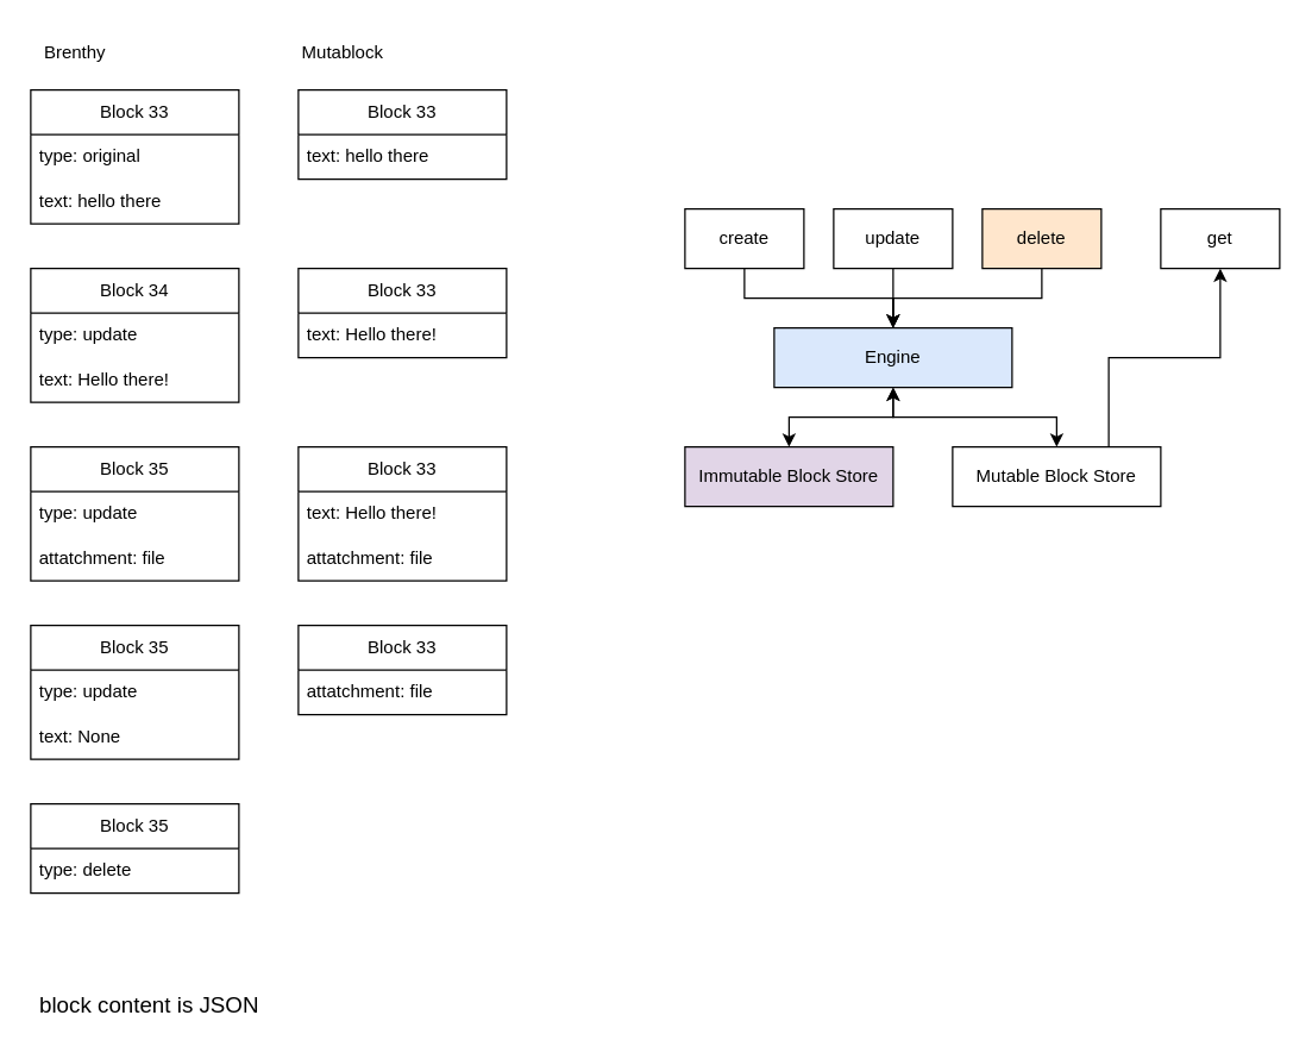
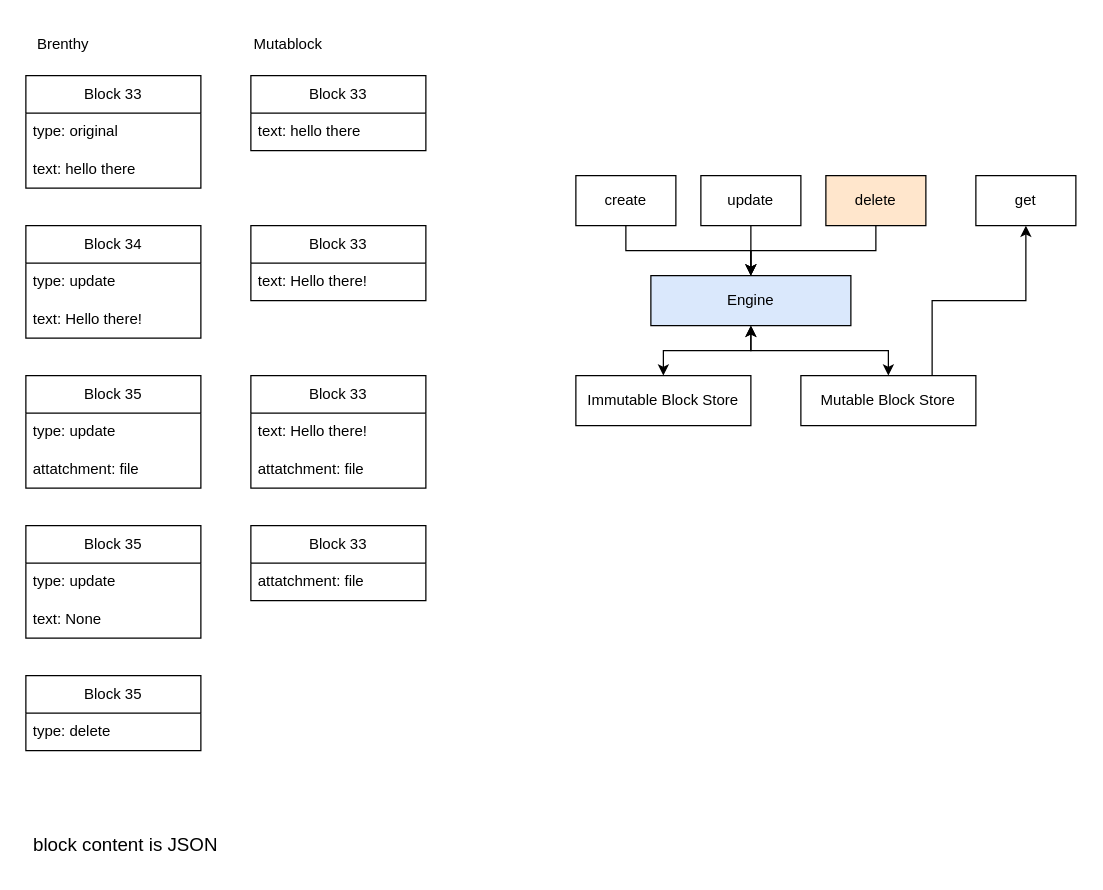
  <mxCell id="0" />
  <mxCell id="1" parent="0" />
  <mxCell id="2" value="Block 33" style="swimlane;fontStyle=0;childLayout=stackLayout;horizontal=1;startSize=30;horizontalStack=0;resizeParent=1;resizeParentMax=0;resizeLast=0;collapsible=0;marginBottom=0;whiteSpace=wrap;html=1;swimlaneLine=1;dropTarget=1;container=1;" vertex="1" parent="1"><mxGeometry x="20" y="60" width="140" height="90" as="geometry" /></mxCell>
  <mxCell id="3" value="type: original" style="text;strokeColor=none;fillColor=none;align=left;verticalAlign=middle;spacingLeft=4;spacingRight=4;overflow=hidden;points=[[0,0.5],[1,0.5]];portConstraint=eastwest;rotatable=0;whiteSpace=wrap;html=1;" vertex="1" parent="2"><mxGeometry y="30" width="140" height="30" as="geometry" /></mxCell>
  <mxCell id="4" value="text: hello there" style="text;strokeColor=none;fillColor=none;align=left;verticalAlign=middle;spacingLeft=4;spacingRight=4;overflow=hidden;points=[[0,0.5],[1,0.5]];portConstraint=eastwest;rotatable=0;whiteSpace=wrap;html=1;" vertex="1" parent="2"><mxGeometry y="60" width="140" height="30" as="geometry" /></mxCell>
  <mxCell id="5" value="Block 34" style="swimlane;fontStyle=0;childLayout=stackLayout;horizontal=1;startSize=30;horizontalStack=0;resizeParent=1;resizeParentMax=0;resizeLast=0;collapsible=0;marginBottom=0;whiteSpace=wrap;html=1;" vertex="1" parent="1"><mxGeometry x="20" y="180" width="140" height="90" as="geometry" /></mxCell>
  <mxCell id="6" value="type: update" style="text;strokeColor=none;fillColor=none;align=left;verticalAlign=middle;spacingLeft=4;spacingRight=4;overflow=hidden;points=[[0,0.5],[1,0.5]];portConstraint=eastwest;rotatable=0;whiteSpace=wrap;html=1;" vertex="1" parent="5"><mxGeometry y="30" width="140" height="30" as="geometry" /></mxCell>
  <mxCell id="7" value="text: Hello there!" style="text;strokeColor=none;fillColor=none;align=left;verticalAlign=middle;spacingLeft=4;spacingRight=4;overflow=hidden;points=[[0,0.5],[1,0.5]];portConstraint=eastwest;rotatable=0;whiteSpace=wrap;html=1;" vertex="1" parent="5"><mxGeometry y="60" width="140" height="30" as="geometry" /></mxCell>
  <mxCell id="8" value="Block 35" style="swimlane;fontStyle=0;childLayout=stackLayout;horizontal=1;startSize=30;horizontalStack=0;resizeParent=1;resizeParentMax=0;resizeLast=0;collapsible=0;marginBottom=0;whiteSpace=wrap;html=1;" vertex="1" parent="1"><mxGeometry x="20" y="300" width="140" height="90" as="geometry" /></mxCell>
  <mxCell id="9" value="type: update" style="text;strokeColor=none;fillColor=none;align=left;verticalAlign=middle;spacingLeft=4;spacingRight=4;overflow=hidden;points=[[0,0.5],[1,0.5]];portConstraint=eastwest;rotatable=0;whiteSpace=wrap;html=1;" vertex="1" parent="8"><mxGeometry y="30" width="140" height="30" as="geometry" /></mxCell>
  <mxCell id="10" value="attatchment: file" style="text;strokeColor=none;fillColor=none;align=left;verticalAlign=middle;spacingLeft=4;spacingRight=4;overflow=hidden;points=[[0,0.5],[1,0.5]];portConstraint=eastwest;rotatable=0;whiteSpace=wrap;html=1;" vertex="1" parent="8"><mxGeometry y="60" width="140" height="30" as="geometry" /></mxCell>
  <mxCell id="11" value="Block 33" style="swimlane;fontStyle=0;childLayout=stackLayout;horizontal=1;startSize=30;horizontalStack=0;resizeParent=1;resizeParentMax=0;resizeLast=0;collapsible=0;marginBottom=0;whiteSpace=wrap;html=1;" vertex="1" parent="1"><mxGeometry x="200" y="300" width="140" height="90" as="geometry" /></mxCell>
  <mxCell id="12" value="text: Hello there!" style="text;strokeColor=none;fillColor=none;align=left;verticalAlign=middle;spacingLeft=4;spacingRight=4;overflow=hidden;points=[[0,0.5],[1,0.5]];portConstraint=eastwest;rotatable=0;whiteSpace=wrap;html=1;" vertex="1" parent="11"><mxGeometry y="30" width="140" height="30" as="geometry" /></mxCell>
  <mxCell id="13" value="attatchment: file" style="text;strokeColor=none;fillColor=none;align=left;verticalAlign=middle;spacingLeft=4;spacingRight=4;overflow=hidden;points=[[0,0.5],[1,0.5]];portConstraint=eastwest;rotatable=0;whiteSpace=wrap;html=1;" vertex="1" parent="11"><mxGeometry y="60" width="140" height="30" as="geometry" /></mxCell>
  <mxCell id="14" value="Brenthy" style="text;html=1;strokeColor=none;fillColor=none;align=center;verticalAlign=middle;whiteSpace=wrap;rounded=0;" vertex="1" parent="1"><mxGeometry x="20" y="20" width="60" height="30" as="geometry" /></mxCell>
  <mxCell id="15" value="Mutablock" style="text;html=1;strokeColor=none;fillColor=none;align=center;verticalAlign=middle;whiteSpace=wrap;rounded=0;" vertex="1" parent="1"><mxGeometry x="200" y="20" width="60" height="30" as="geometry" /></mxCell>
  <mxCell id="16" style="edgeStyle=orthogonalEdgeStyle;rounded=0;orthogonalLoop=1;jettySize=auto;html=1;exitX=0.5;exitY=0;exitDx=0;exitDy=0;startArrow=classic;startFill=1;" edge="1" parent="1" source="18" target="38"><mxGeometry relative="1" as="geometry" /></mxCell>
  <mxCell id="17" style="edgeStyle=orthogonalEdgeStyle;rounded=0;orthogonalLoop=1;jettySize=auto;html=1;exitX=0.75;exitY=0;exitDx=0;exitDy=0;" edge="1" parent="1" source="18" target="39"><mxGeometry relative="1" as="geometry" /></mxCell>
  <mxCell id="18" value="Mutable Block Store" style="rounded=0;whiteSpace=wrap;html=1;" vertex="1" parent="1"><mxGeometry x="640" y="300" width="140" height="40" as="geometry" /></mxCell>
  <mxCell id="19" style="edgeStyle=orthogonalEdgeStyle;rounded=0;orthogonalLoop=1;jettySize=auto;html=1;exitX=0.5;exitY=1;exitDx=0;exitDy=0;" edge="1" parent="1" source="20" target="38"><mxGeometry relative="1" as="geometry" /></mxCell>
  <mxCell id="20" value="update" style="rounded=0;whiteSpace=wrap;html=1;" vertex="1" parent="1"><mxGeometry x="560" y="140" width="80" height="40" as="geometry" /></mxCell>
  <mxCell id="21" value="Block 35" style="swimlane;fontStyle=0;childLayout=stackLayout;horizontal=1;startSize=30;horizontalStack=0;resizeParent=1;resizeParentMax=0;resizeLast=0;collapsible=0;marginBottom=0;whiteSpace=wrap;html=1;" vertex="1" parent="1"><mxGeometry x="20" y="540" width="140" height="60" as="geometry" /></mxCell>
  <mxCell id="22" value="type: delete" style="text;strokeColor=none;fillColor=none;align=left;verticalAlign=middle;spacingLeft=4;spacingRight=4;overflow=hidden;points=[[0,0.5],[1,0.5]];portConstraint=eastwest;rotatable=0;whiteSpace=wrap;html=1;" vertex="1" parent="21"><mxGeometry y="30" width="140" height="30" as="geometry" /></mxCell>
  <mxCell id="23" value="Block 33" style="swimlane;fontStyle=0;childLayout=stackLayout;horizontal=1;startSize=30;horizontalStack=0;resizeParent=1;resizeParentMax=0;resizeLast=0;collapsible=0;marginBottom=0;whiteSpace=wrap;html=1;" vertex="1" parent="1"><mxGeometry x="200" y="180" width="140" height="60" as="geometry" /></mxCell>
  <mxCell id="24" value="text: Hello there!" style="text;strokeColor=none;fillColor=none;align=left;verticalAlign=middle;spacingLeft=4;spacingRight=4;overflow=hidden;points=[[0,0.5],[1,0.5]];portConstraint=eastwest;rotatable=0;whiteSpace=wrap;html=1;" vertex="1" parent="23"><mxGeometry y="30" width="140" height="30" as="geometry" /></mxCell>
  <mxCell id="25" value="Block 33" style="swimlane;fontStyle=0;childLayout=stackLayout;horizontal=1;startSize=30;horizontalStack=0;resizeParent=1;resizeParentMax=0;resizeLast=0;collapsible=0;marginBottom=0;whiteSpace=wrap;html=1;swimlaneLine=1;dropTarget=1;container=1;" vertex="1" parent="1"><mxGeometry x="200" y="60" width="140" height="60" as="geometry" /></mxCell>
  <mxCell id="26" value="text: hello there" style="text;strokeColor=none;fillColor=none;align=left;verticalAlign=middle;spacingLeft=4;spacingRight=4;overflow=hidden;points=[[0,0.5],[1,0.5]];portConstraint=eastwest;rotatable=0;whiteSpace=wrap;html=1;" vertex="1" parent="25"><mxGeometry y="30" width="140" height="30" as="geometry" /></mxCell>
  <mxCell id="27" value="Block 35" style="swimlane;fontStyle=0;childLayout=stackLayout;horizontal=1;startSize=30;horizontalStack=0;resizeParent=1;resizeParentMax=0;resizeLast=0;collapsible=0;marginBottom=0;whiteSpace=wrap;html=1;" vertex="1" parent="1"><mxGeometry x="20" y="420" width="140" height="90" as="geometry" /></mxCell>
  <mxCell id="28" value="type: update" style="text;strokeColor=none;fillColor=none;align=left;verticalAlign=middle;spacingLeft=4;spacingRight=4;overflow=hidden;points=[[0,0.5],[1,0.5]];portConstraint=eastwest;rotatable=0;whiteSpace=wrap;html=1;" vertex="1" parent="27"><mxGeometry y="30" width="140" height="30" as="geometry" /></mxCell>
  <mxCell id="29" value="text: None" style="text;strokeColor=none;fillColor=none;align=left;verticalAlign=middle;spacingLeft=4;spacingRight=4;overflow=hidden;points=[[0,0.5],[1,0.5]];portConstraint=eastwest;rotatable=0;whiteSpace=wrap;html=1;" vertex="1" parent="27"><mxGeometry y="60" width="140" height="30" as="geometry" /></mxCell>
  <mxCell id="30" value="Block 33" style="swimlane;fontStyle=0;childLayout=stackLayout;horizontal=1;startSize=30;horizontalStack=0;resizeParent=1;resizeParentMax=0;resizeLast=0;collapsible=0;marginBottom=0;whiteSpace=wrap;html=1;" vertex="1" parent="1"><mxGeometry x="200" y="420" width="140" height="60" as="geometry" /></mxCell>
  <mxCell id="31" value="attatchment: file" style="text;strokeColor=none;fillColor=none;align=left;verticalAlign=middle;spacingLeft=4;spacingRight=4;overflow=hidden;points=[[0,0.5],[1,0.5]];portConstraint=eastwest;rotatable=0;whiteSpace=wrap;html=1;" vertex="1" parent="30"><mxGeometry y="30" width="140" height="30" as="geometry" /></mxCell>
  <mxCell id="32" style="edgeStyle=orthogonalEdgeStyle;rounded=0;orthogonalLoop=1;jettySize=auto;html=1;exitX=0.5;exitY=1;exitDx=0;exitDy=0;" edge="1" parent="1" source="33" target="38"><mxGeometry relative="1" as="geometry" /></mxCell>
  <mxCell id="33" value="delete" style="rounded=0;whiteSpace=wrap;html=1;fillColor=#ffe6cc;" vertex="1" parent="1"><mxGeometry x="660" y="140" width="80" height="40" as="geometry" /></mxCell>
  <mxCell id="34" style="edgeStyle=orthogonalEdgeStyle;rounded=0;orthogonalLoop=1;jettySize=auto;html=1;exitX=0.5;exitY=1;exitDx=0;exitDy=0;entryX=0.5;entryY=0;entryDx=0;entryDy=0;" edge="1" parent="1" source="35" target="38"><mxGeometry relative="1" as="geometry" /></mxCell>
  <mxCell id="35" value="create" style="rounded=0;whiteSpace=wrap;html=1;" vertex="1" parent="1"><mxGeometry x="460" y="140" width="80" height="40" as="geometry" /></mxCell>
  <mxCell id="36" style="edgeStyle=orthogonalEdgeStyle;rounded=0;orthogonalLoop=1;jettySize=auto;html=1;exitX=0.5;exitY=0;exitDx=0;exitDy=0;startArrow=classic;startFill=1;" edge="1" parent="1" source="37" target="38"><mxGeometry relative="1" as="geometry" /></mxCell>
- <mxCell id="37" value="Immutable Block Store" style="rounded=0;whiteSpace=wrap;html=1;fillColor=#e1d5e7;" vertex="1" parent="1"><mxGeometry x="460" y="300" width="140" height="40" as="geometry" /></mxCell>
+ <mxCell id="37" value="Immutable Block Store" style="rounded=0;whiteSpace=wrap;html=1;" vertex="1" parent="1"><mxGeometry x="460" y="300" width="140" height="40" as="geometry" /></mxCell>
  <mxCell id="38" value="Engine" style="rounded=0;whiteSpace=wrap;html=1;fillColor=#dae8fc;" vertex="1" parent="1"><mxGeometry x="520" y="220" width="160" height="40" as="geometry" /></mxCell>
  <mxCell id="39" value="get" style="rounded=0;whiteSpace=wrap;html=1;" vertex="1" parent="1"><mxGeometry x="780" y="140" width="80" height="40" as="geometry" /></mxCell>
  <mxCell id="40" value="block content is JSON" style="text;html=1;strokeColor=none;fillColor=none;align=center;verticalAlign=middle;whiteSpace=wrap;rounded=0;fontSize=15;" vertex="1" parent="1"><mxGeometry x="20" y="660" width="160" height="30" as="geometry" /></mxCell>
